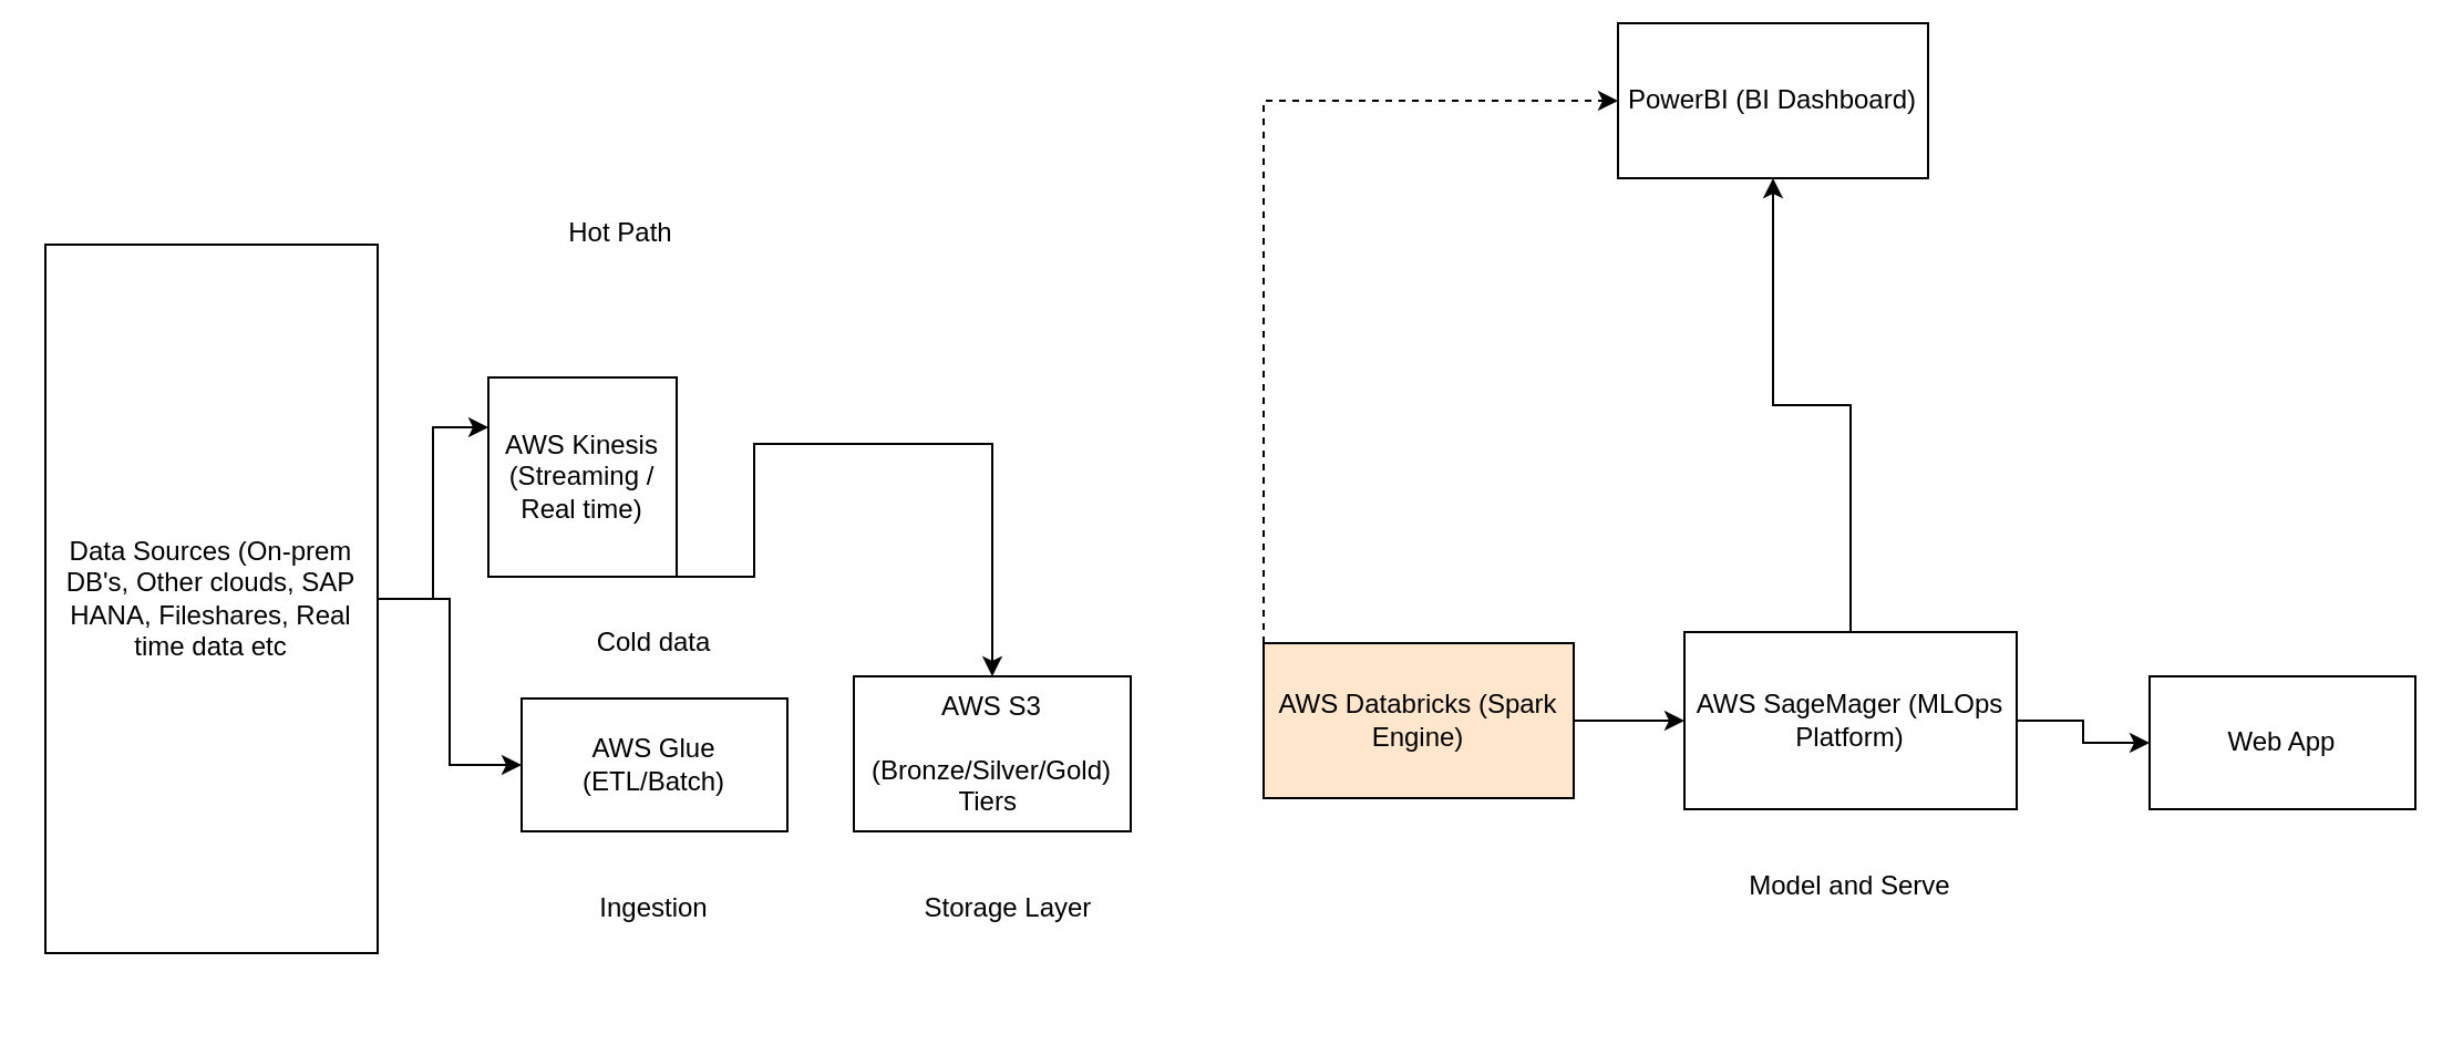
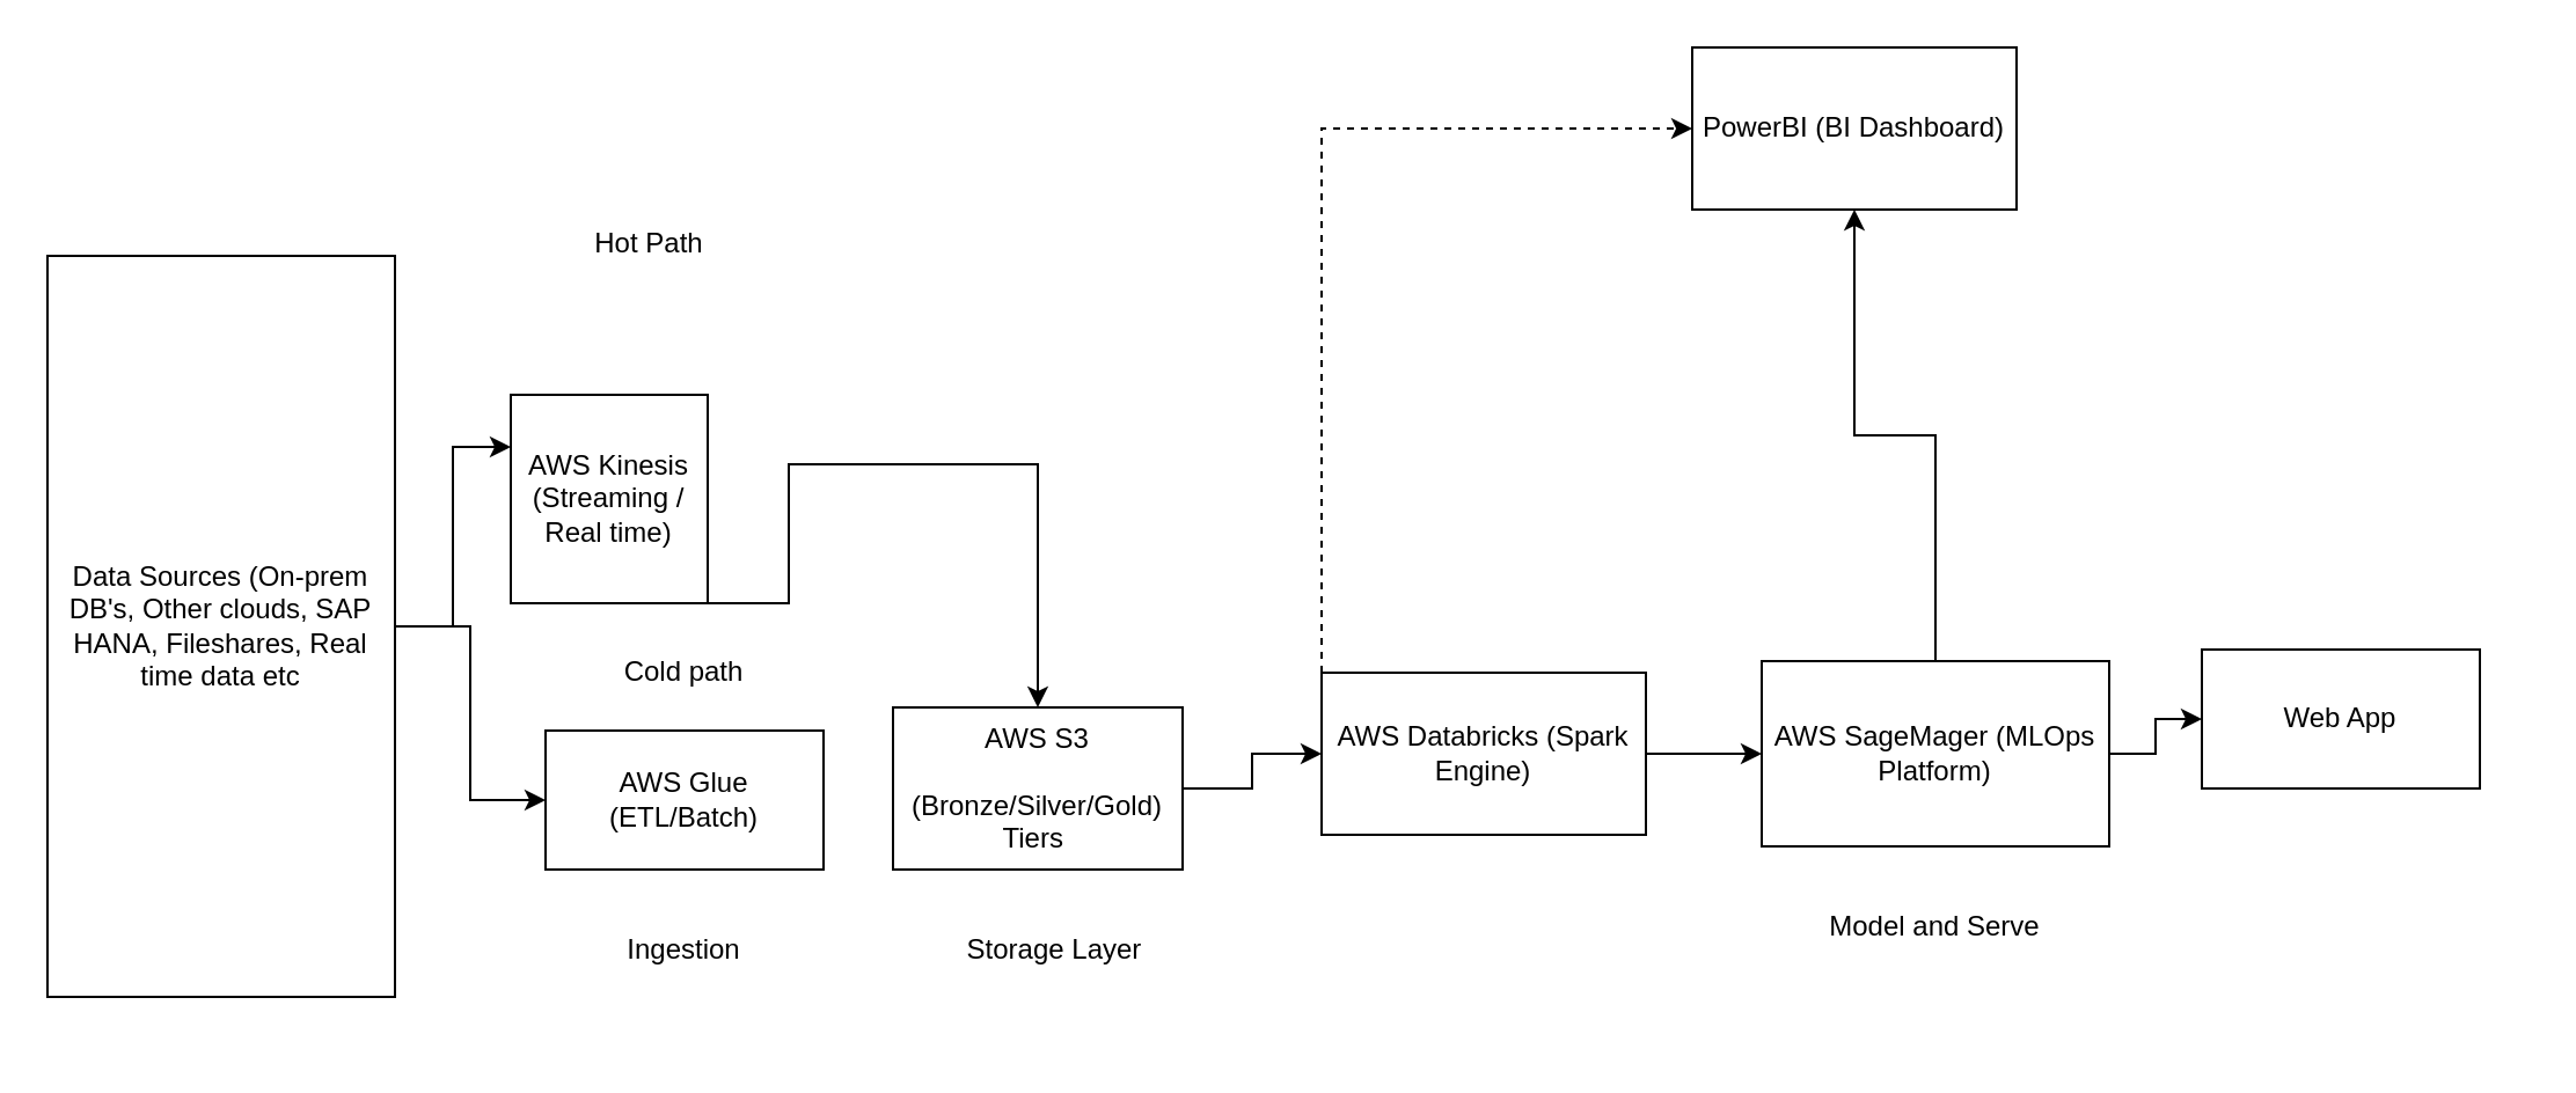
  <mxCell id="0" />
  <mxCell id="1" parent="0" />
  <mxCell id="2" value="Storage Layer&lt;br&gt;" style="text;html=1;strokeColor=none;fillColor=none;align=center;verticalAlign=middle;whiteSpace=wrap;rounded=0;" vertex="1" parent="1"><mxGeometry x="380" y="370" width="150" height="80" as="geometry" /></mxCell>
  <mxCell id="3" value="Ingestion" style="text;html=1;strokeColor=none;fillColor=none;align=center;verticalAlign=middle;whiteSpace=wrap;rounded=0;" vertex="1" parent="1"><mxGeometry x="220" y="370" width="150" height="80" as="geometry" /></mxCell>
  <mxCell id="4" value="Model and Serve" style="text;html=1;strokeColor=none;fillColor=none;align=center;verticalAlign=middle;whiteSpace=wrap;rounded=0;" vertex="1" parent="1"><mxGeometry x="760" y="360" width="150" height="80" as="geometry" /></mxCell>
  <mxCell id="5" style="edgeStyle=orthogonalEdgeStyle;rounded=0;orthogonalLoop=1;jettySize=auto;html=1;entryX=0;entryY=0.5;entryDx=0;entryDy=0;" edge="1" parent="1" source="7" target="18"><mxGeometry relative="1" as="geometry" /></mxCell>
  <mxCell id="6" style="edgeStyle=orthogonalEdgeStyle;rounded=0;orthogonalLoop=1;jettySize=auto;html=1;entryX=0;entryY=0.25;entryDx=0;entryDy=0;" edge="1" parent="1" source="7" target="20"><mxGeometry relative="1" as="geometry" /></mxCell>
  <mxCell id="7" value="Data Sources (On-prem DB's, Other clouds, SAP HANA, Fileshares, Real time data etc" style="rounded=0;whiteSpace=wrap;html=1;" vertex="1" parent="1"><mxGeometry x="20" y="110" width="150" height="320" as="geometry" /></mxCell>
+ <mxCell id="8" style="edgeStyle=orthogonalEdgeStyle;rounded=0;orthogonalLoop=1;jettySize=auto;html=1;entryX=0;entryY=0.5;entryDx=0;entryDy=0;" edge="1" parent="1" source="9" target="12"><mxGeometry relative="1" as="geometry" /></mxCell>
  <mxCell id="9" value="AWS S3&lt;br&gt;&lt;br&gt;(Bronze/Silver/Gold) Tiers&amp;nbsp;" style="rounded=0;whiteSpace=wrap;html=1;" vertex="1" parent="1"><mxGeometry x="385" y="305" width="125" height="70" as="geometry" /></mxCell>
  <mxCell id="10" style="edgeStyle=orthogonalEdgeStyle;rounded=0;orthogonalLoop=1;jettySize=auto;html=1;exitX=1;exitY=0.5;exitDx=0;exitDy=0;" edge="1" parent="1" source="12"><mxGeometry relative="1" as="geometry"><mxPoint x="760" y="325" as="targetPoint" /></mxGeometry></mxCell>
  <mxCell id="11" style="edgeStyle=orthogonalEdgeStyle;rounded=0;orthogonalLoop=1;jettySize=auto;html=1;exitX=0;exitY=0;exitDx=0;exitDy=0;entryX=0;entryY=0.5;entryDx=0;entryDy=0;dashed=1;" edge="1" parent="1" source="12" target="13"><mxGeometry relative="1" as="geometry" /></mxCell>
- <mxCell id="12" value="AWS Databricks (Spark Engine)" style="rounded=0;whiteSpace=wrap;html=1;fillColor=#ffe6cc;" vertex="1" parent="1"><mxGeometry x="570" y="290" width="140" height="70" as="geometry" /></mxCell>
- <mxCell id="13" value="PowerBI (BI Dashboard)" style="rounded=0;whiteSpace=wrap;html=1;" vertex="1" parent="1"><mxGeometry x="730" y="10" width="140" height="70" as="geometry" /></mxCell>
+ <mxCell id="12" value="AWS Databricks (Spark Engine)" style="rounded=0;whiteSpace=wrap;html=1;" vertex="1" parent="1"><mxGeometry x="570" y="290" width="140" height="70" as="geometry" /></mxCell>
+ <mxCell id="13" value="PowerBI (BI Dashboard)" style="rounded=0;whiteSpace=wrap;html=1;" vertex="1" parent="1"><mxGeometry x="730" y="20" width="140" height="70" as="geometry" /></mxCell>
  <mxCell id="14" style="edgeStyle=orthogonalEdgeStyle;rounded=0;orthogonalLoop=1;jettySize=auto;html=1;entryX=0.5;entryY=1;entryDx=0;entryDy=0;" edge="1" parent="1" source="16" target="13"><mxGeometry relative="1" as="geometry" /></mxCell>
  <mxCell id="15" style="edgeStyle=orthogonalEdgeStyle;rounded=0;orthogonalLoop=1;jettySize=auto;html=1;exitX=1;exitY=0.5;exitDx=0;exitDy=0;entryX=0;entryY=0.5;entryDx=0;entryDy=0;" edge="1" parent="1" source="16" target="17"><mxGeometry relative="1" as="geometry"><mxPoint x="980" y="325" as="targetPoint" /></mxGeometry></mxCell>
  <mxCell id="16" value="AWS SageMager (MLOps Platform)" style="rounded=0;whiteSpace=wrap;html=1;" vertex="1" parent="1"><mxGeometry x="760" y="285" width="150" height="80" as="geometry" /></mxCell>
- <mxCell id="17" value="Web App" style="rounded=0;whiteSpace=wrap;html=1;" vertex="1" parent="1"><mxGeometry x="970" y="305" width="120" height="60" as="geometry" /></mxCell>
+ <mxCell id="17" value="Web App" style="rounded=0;whiteSpace=wrap;html=1;" vertex="1" parent="1"><mxGeometry x="950" y="280" width="120" height="60" as="geometry" /></mxCell>
  <mxCell id="18" value="AWS Glue (ETL/Batch)" style="rounded=0;whiteSpace=wrap;html=1;" vertex="1" parent="1"><mxGeometry x="235" y="315" width="120" height="60" as="geometry" /></mxCell>
  <mxCell id="19" style="edgeStyle=orthogonalEdgeStyle;rounded=0;orthogonalLoop=1;jettySize=auto;html=1;exitX=1;exitY=1;exitDx=0;exitDy=0;entryX=0.5;entryY=0;entryDx=0;entryDy=0;" edge="1" parent="1" source="20" target="9"><mxGeometry relative="1" as="geometry"><Array as="points"><mxPoint x="340" y="200" /><mxPoint x="448" y="200" /></Array></mxGeometry></mxCell>
  <mxCell id="20" value="AWS Kinesis (Streaming / Real time)" style="rounded=0;whiteSpace=wrap;html=1;" vertex="1" parent="1"><mxGeometry x="220" y="170" width="85" height="90" as="geometry" /></mxCell>
  <mxCell id="21" value="Hot Path" style="text;html=1;strokeColor=none;fillColor=none;align=center;verticalAlign=middle;whiteSpace=wrap;rounded=0;" vertex="1" parent="1"><mxGeometry x="250" y="90" width="60" height="30" as="geometry" /></mxCell>
- <mxCell id="22" value="Cold data" style="text;html=1;strokeColor=none;fillColor=none;align=center;verticalAlign=middle;whiteSpace=wrap;rounded=0;" vertex="1" parent="1"><mxGeometry x="265" y="275" width="60" height="30" as="geometry" /></mxCell>
+ <mxCell id="22" value="Cold path" style="text;html=1;strokeColor=none;fillColor=none;align=center;verticalAlign=middle;whiteSpace=wrap;rounded=0;" vertex="1" parent="1"><mxGeometry x="265" y="275" width="60" height="30" as="geometry" /></mxCell>
